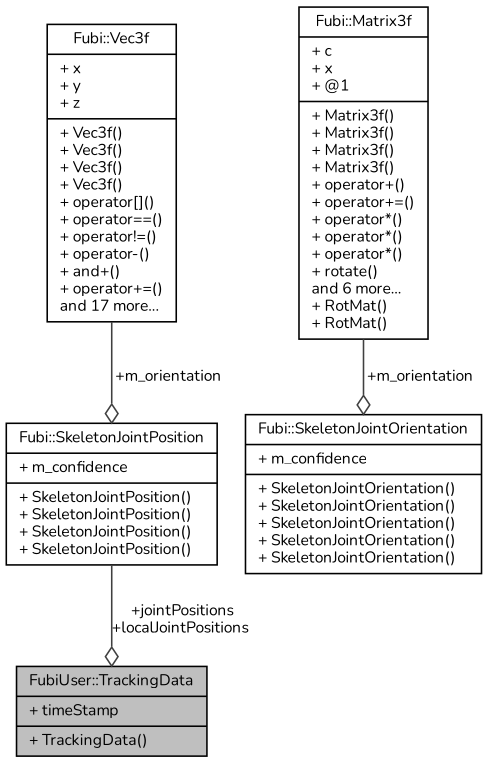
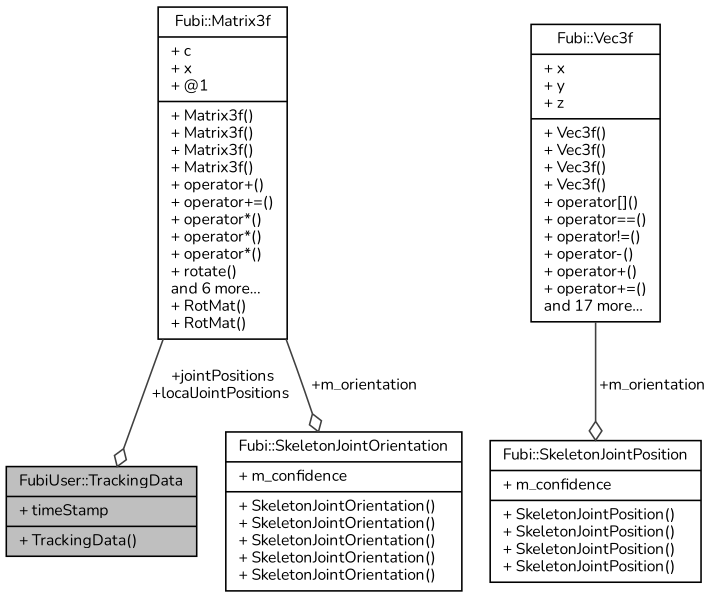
  digraph {
    fontname=Nunito
    node [color=black fillcolor=white fontname=Nunito fontsize=10 shape=record style=filled]
    edge [arrowhead=odiamond color=grey25 fontname=Nunito fontsize=10 labelfontname=FreeSans labelfontsize=10 style=solid]
    n1 [fillcolor=grey75 fontcolor=black height=0.2 label="{FubiUser::TrackingData\n|+ timeStamp\l|+ TrackingData()\l}" width=0.4]
    n2 [height=0.2 label="{Fubi::SkeletonJointPosition\n|+ m_confidence\l|+ SkeletonJointPosition()\l+ SkeletonJointPosition()\l+ SkeletonJointPosition()\l+ SkeletonJointPosition()\l}" width=0.4]
-   n3 [height=0.2 label="{Fubi::Vec3f\n|+ x\l+ y\l+ z\l|+ Vec3f()\l+ Vec3f()\l+ Vec3f()\l+ Vec3f()\l+ operator[]()\l+ operator==()\l+ operator!=()\l+ operator-()\l+ and+()\l+ operator+=()\land 17 more...\l}" width=0.4]
+   n3 [height=0.2 label="{Fubi::Vec3f\n|+ x\l+ y\l+ z\l|+ Vec3f()\l+ Vec3f()\l+ Vec3f()\l+ Vec3f()\l+ operator[]()\l+ operator==()\l+ operator!=()\l+ operator-()\l+ operator+()\l+ operator+=()\land 17 more...\l}" width=0.4]
    n4 [height=0.2 label="{Fubi::SkeletonJointOrientation\n|+ m_confidence\l|+ SkeletonJointOrientation()\l+ SkeletonJointOrientation()\l+ SkeletonJointOrientation()\l+ SkeletonJointOrientation()\l+ SkeletonJointOrientation()\l}" width=0.4]
    n5 [height=0.2 label="{Fubi::Matrix3f\n|+ c\l+ x\l+ @1\l|+ Matrix3f()\l+ Matrix3f()\l+ Matrix3f()\l+ Matrix3f()\l+ operator+()\l+ operator+=()\l+ operator*()\l+ operator*()\l+ operator*()\l+ rotate()\land 6 more...\l+ RotMat()\l+ RotMat()\l}" width=0.4]
-   n2 -> n1 [label=" +jointPositions\n+localJointPositions"]
+   n5 -> n1 [label=" +jointPositions\n+localJointPositions"]
    n3 -> n2 [label=" +m_orientation"]
    n5 -> n4 [label=" +m_orientation"]
  }
